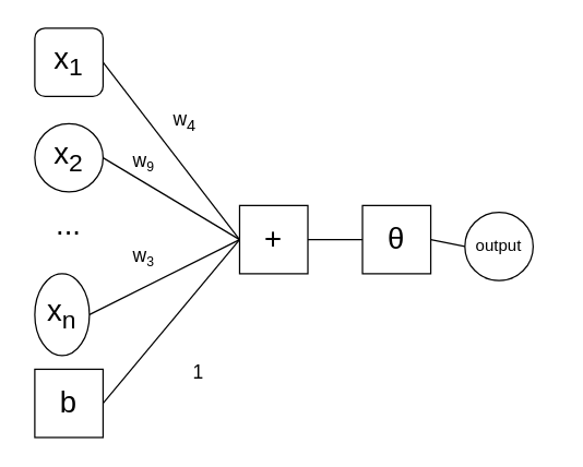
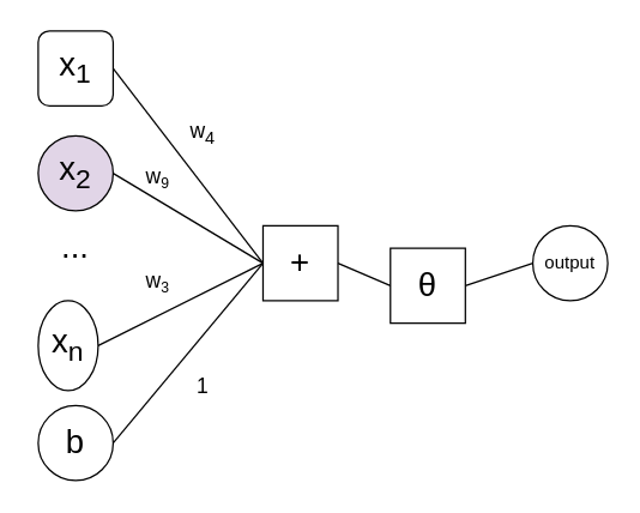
  <mxCell id="0" />
  <mxCell id="1" parent="0" />
  <mxCell id="2" value="&lt;font style=&quot;font-size: 22px;&quot;&gt;x&lt;sub&gt;1&lt;/sub&gt;&lt;/font&gt;" style="whiteSpace=wrap;html=1;aspect=fixed;rounded=1;" vertex="1" parent="1"><mxGeometry x="25" y="20" width="50" height="50" as="geometry" /></mxCell>
- <mxCell id="3" value="&lt;font style=&quot;font-size: 22px;&quot;&gt;x&lt;sub&gt;2&lt;/sub&gt;&lt;/font&gt;" style="ellipse;whiteSpace=wrap;html=1;aspect=fixed;" vertex="1" parent="1"><mxGeometry x="25" y="90" width="50" height="50" as="geometry" /></mxCell>
+ <mxCell id="3" value="&lt;font style=&quot;font-size: 22px;&quot;&gt;x&lt;sub&gt;2&lt;/sub&gt;&lt;/font&gt;" style="ellipse;whiteSpace=wrap;html=1;aspect=fixed;fillColor=#e1d5e7;" vertex="1" parent="1"><mxGeometry x="25" y="90" width="50" height="50" as="geometry" /></mxCell>
  <mxCell id="4" value="&lt;font style=&quot;font-size: 22px;&quot;&gt;x&lt;sub&gt;n&lt;/sub&gt;&lt;/font&gt;" style="ellipse;whiteSpace=wrap;html=1;aspect=fixed;" vertex="1" parent="1"><mxGeometry x="25" y="200" width="40" height="60" as="geometry" /></mxCell>
  <mxCell id="5" value="&lt;font style=&quot;font-size: 22px;&quot;&gt;+&lt;/font&gt;" style="rounded=0;whiteSpace=wrap;html=1;" vertex="1" parent="1"><mxGeometry x="175" y="150" width="50" height="50" as="geometry" /></mxCell>
- <mxCell id="6" value="&lt;font style=&quot;font-size: 22px;&quot;&gt;θ&lt;/font&gt;" style="rounded=0;whiteSpace=wrap;html=1;" vertex="1" parent="1"><mxGeometry x="265" y="150" width="50" height="50" as="geometry" /></mxCell>
- <mxCell id="7" value="&lt;font style=&quot;font-size: 22px;&quot;&gt;b&lt;/font&gt;" style="whiteSpace=wrap;html=1;aspect=fixed;rounded=0;" vertex="1" parent="1"><mxGeometry x="25" y="270" width="50" height="50" as="geometry" /></mxCell>
+ <mxCell id="6" value="&lt;font style=&quot;font-size: 22px;&quot;&gt;θ&lt;/font&gt;" style="rounded=0;whiteSpace=wrap;html=1;" vertex="1" parent="1"><mxGeometry x="260" y="165" width="50" height="50" as="geometry" /></mxCell>
+ <mxCell id="7" value="&lt;font style=&quot;font-size: 22px;&quot;&gt;b&lt;/font&gt;" style="ellipse;whiteSpace=wrap;html=1;aspect=fixed;" vertex="1" parent="1"><mxGeometry x="25" y="270" width="50" height="50" as="geometry" /></mxCell>
  <mxCell id="8" value="&lt;font style=&quot;font-size: 22px;&quot;&gt;...&lt;/font&gt;" style="text;html=1;align=center;verticalAlign=middle;whiteSpace=wrap;rounded=0;" vertex="1" parent="1"><mxGeometry x="20" y="150" width="60" height="30" as="geometry" /></mxCell>
  <mxCell id="9" value="" style="endArrow=none;html=1;rounded=0;exitX=1;exitY=0.5;exitDx=0;exitDy=0;entryX=0;entryY=0.5;entryDx=0;entryDy=0;" edge="1" parent="1" source="2" target="5"><mxGeometry width="50" height="50" relative="1" as="geometry"><mxPoint x="415" y="170" as="sourcePoint" /><mxPoint x="465" y="120" as="targetPoint" /></mxGeometry></mxCell>
  <mxCell id="10" value="" style="endArrow=none;html=1;rounded=0;exitX=1;exitY=0.5;exitDx=0;exitDy=0;entryX=0;entryY=0.5;entryDx=0;entryDy=0;" edge="1" parent="1" source="3" target="5"><mxGeometry width="50" height="50" relative="1" as="geometry"><mxPoint x="415" y="170" as="sourcePoint" /><mxPoint x="465" y="120" as="targetPoint" /></mxGeometry></mxCell>
  <mxCell id="11" value="" style="endArrow=none;html=1;rounded=0;exitX=1;exitY=0.5;exitDx=0;exitDy=0;entryX=0;entryY=0.5;entryDx=0;entryDy=0;" edge="1" parent="1" source="4" target="5"><mxGeometry width="50" height="50" relative="1" as="geometry"><mxPoint x="415" y="170" as="sourcePoint" /><mxPoint x="465" y="120" as="targetPoint" /></mxGeometry></mxCell>
  <mxCell id="12" value="" style="endArrow=none;html=1;rounded=0;exitX=1;exitY=0.5;exitDx=0;exitDy=0;entryX=0;entryY=0.5;entryDx=0;entryDy=0;" edge="1" parent="1" source="7" target="5"><mxGeometry width="50" height="50" relative="1" as="geometry"><mxPoint x="415" y="170" as="sourcePoint" /><mxPoint x="465" y="120" as="targetPoint" /></mxGeometry></mxCell>
  <mxCell id="13" value="" style="endArrow=none;html=1;rounded=0;exitX=1;exitY=0.5;exitDx=0;exitDy=0;entryX=0;entryY=0.5;entryDx=0;entryDy=0;" edge="1" parent="1" source="5" target="6"><mxGeometry width="50" height="50" relative="1" as="geometry"><mxPoint x="415" y="170" as="sourcePoint" /><mxPoint x="465" y="120" as="targetPoint" /></mxGeometry></mxCell>
  <mxCell id="14" value="&lt;span style=&quot;font-size: 14px;&quot;&gt;w&lt;sub&gt;4&lt;/sub&gt;&lt;/span&gt;" style="text;html=1;align=center;verticalAlign=middle;whiteSpace=wrap;rounded=0;fontSize=22;" vertex="1" parent="1"><mxGeometry x="105" y="70" width="60" height="30" as="geometry" /></mxCell>
  <mxCell id="15" value="&lt;span style=&quot;font-size: 14px;&quot;&gt;w&lt;/span&gt;&lt;span style=&quot;font-size: 11.667px;&quot;&gt;&lt;sub&gt;9&lt;/sub&gt;&lt;/span&gt;" style="text;html=1;align=center;verticalAlign=middle;whiteSpace=wrap;rounded=0;fontSize=22;" vertex="1" parent="1"><mxGeometry x="75" y="100" width="60" height="30" as="geometry" /></mxCell>
  <mxCell id="16" value="&lt;span style=&quot;font-size: 14px;&quot;&gt;w&lt;/span&gt;&lt;span style=&quot;font-size: 11.667px;&quot;&gt;&lt;sub&gt;3&lt;/sub&gt;&lt;/span&gt;" style="text;html=1;align=center;verticalAlign=middle;whiteSpace=wrap;rounded=0;fontSize=22;" vertex="1" parent="1"><mxGeometry x="75" y="170" width="60" height="30" as="geometry" /></mxCell>
- <mxCell id="17" value="&lt;span style=&quot;font-size: 14px;&quot;&gt;1&lt;/span&gt;" style="text;html=1;align=center;verticalAlign=middle;whiteSpace=wrap;rounded=0;fontSize=22;" vertex="1" parent="1"><mxGeometry x="115" y="255" width="60" height="30" as="geometry" /></mxCell>
- <mxCell id="18" value="output" style="ellipse;whiteSpace=wrap;html=1;aspect=fixed;" vertex="1" parent="1"><mxGeometry x="340" y="155" width="50" height="50" as="geometry" /></mxCell>
+ <mxCell id="17" value="&lt;span style=&quot;font-size: 14px;&quot;&gt;1&lt;/span&gt;" style="text;html=1;align=center;verticalAlign=middle;whiteSpace=wrap;rounded=0;fontSize=22;" vertex="1" parent="1"><mxGeometry x="105" y="240" width="60" height="30" as="geometry" /></mxCell>
+ <mxCell id="18" value="output" style="ellipse;whiteSpace=wrap;html=1;aspect=fixed;" vertex="1" parent="1"><mxGeometry x="355" y="150" width="50" height="50" as="geometry" /></mxCell>
  <mxCell id="19" value="" style="endArrow=none;html=1;rounded=0;exitX=1;exitY=0.5;exitDx=0;exitDy=0;entryX=0;entryY=0.5;entryDx=0;entryDy=0;" edge="1" parent="1" source="6" target="18"><mxGeometry width="50" height="50" relative="1" as="geometry"><mxPoint x="415" y="170" as="sourcePoint" /><mxPoint x="465" y="120" as="targetPoint" /></mxGeometry></mxCell>
